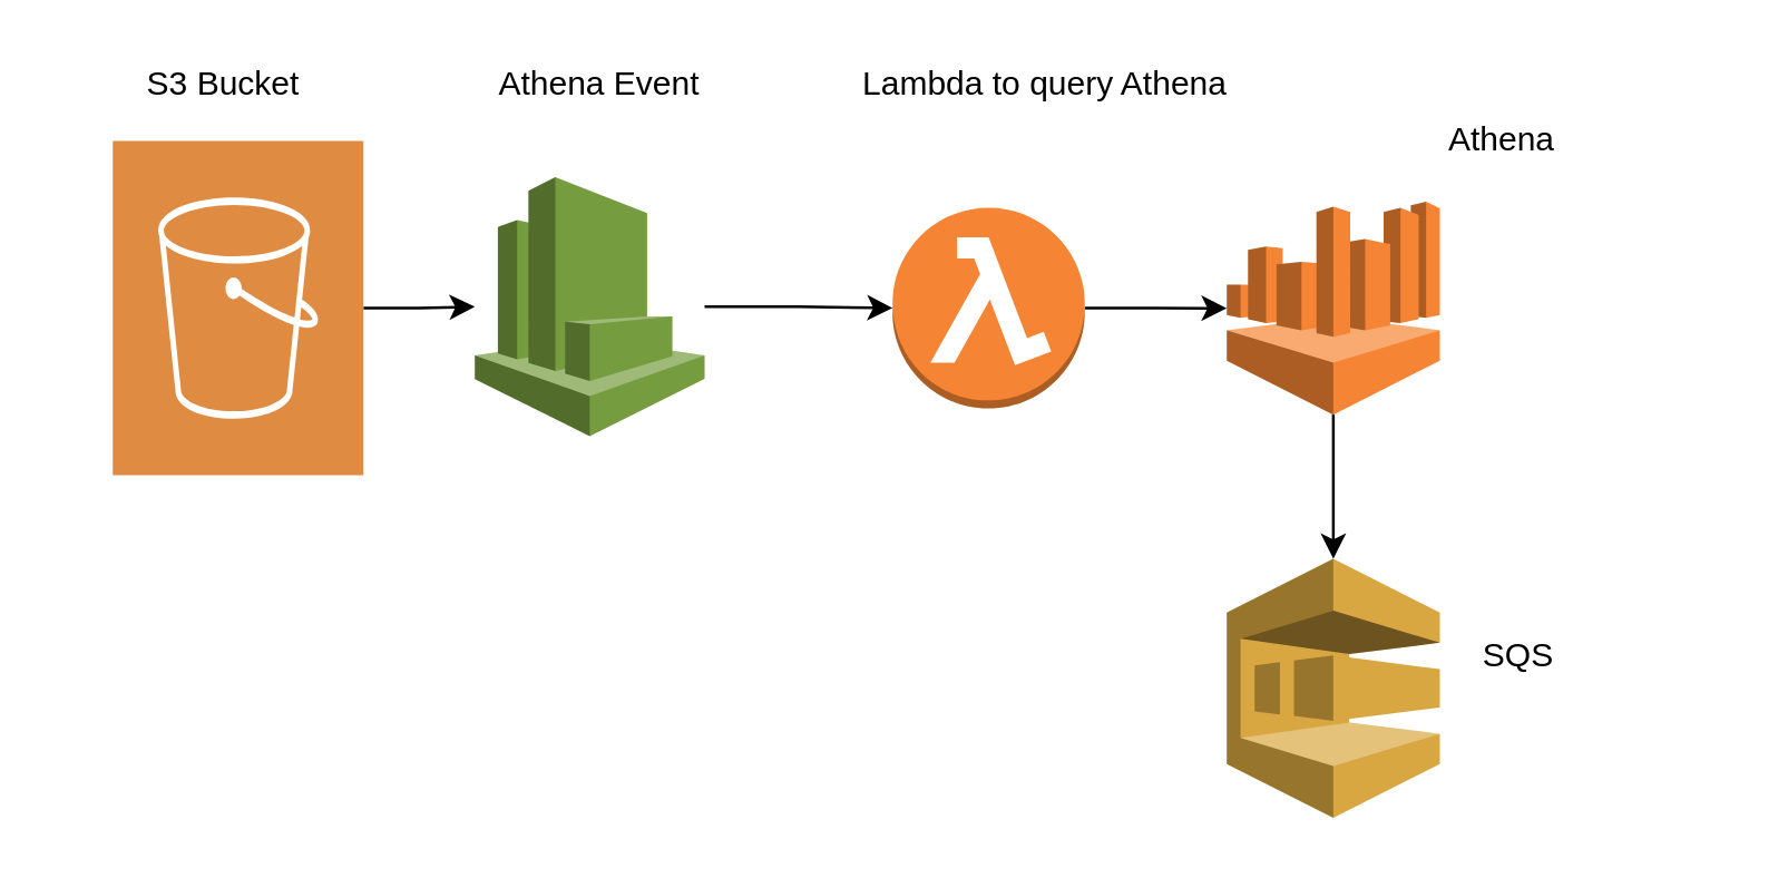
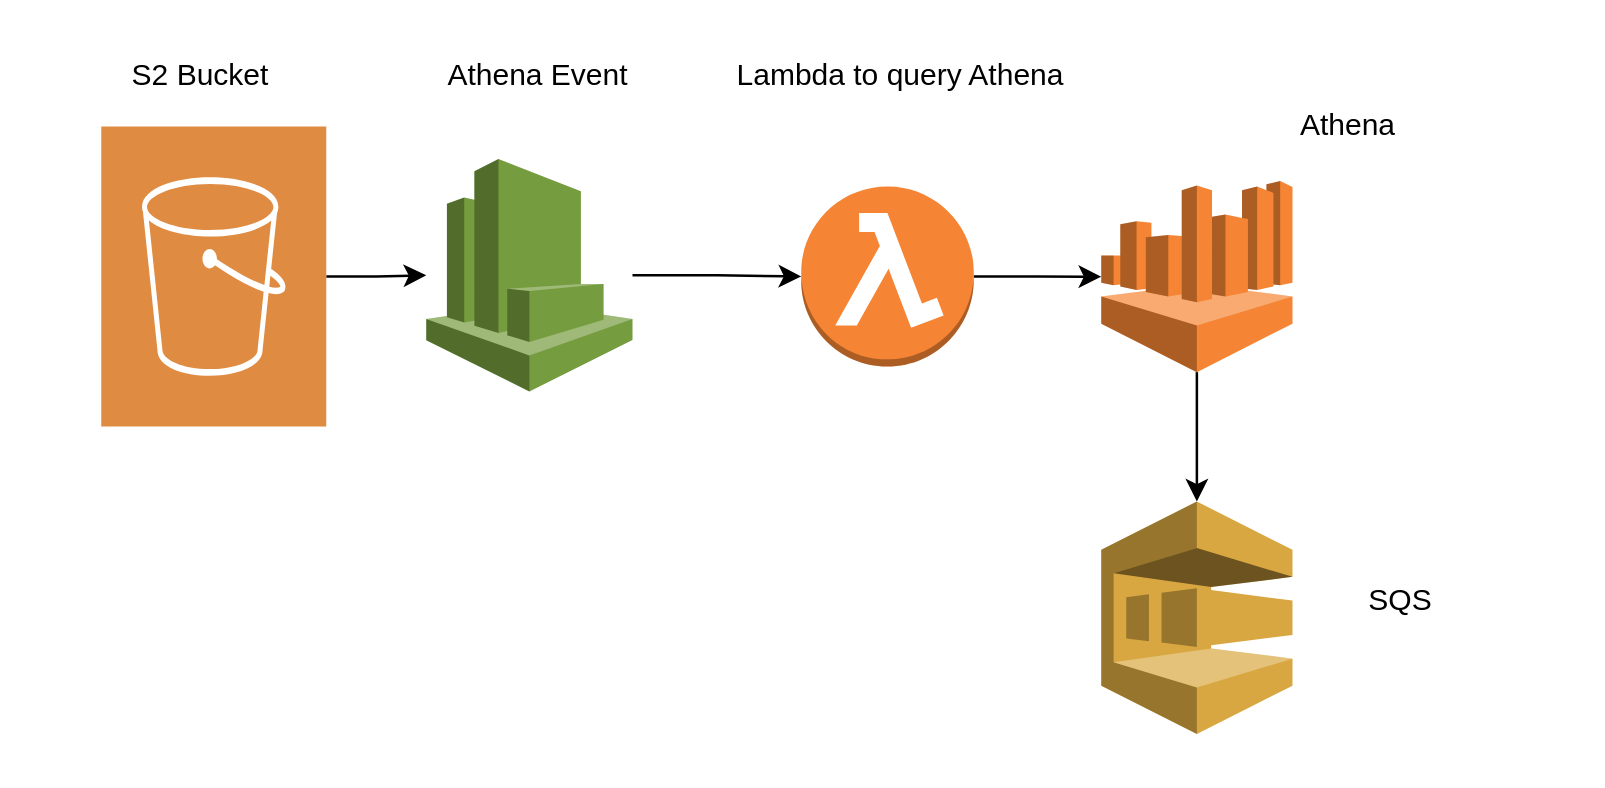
  <mxCell id="0" />
  <mxCell id="1" parent="0" />
  <mxCell id="2" value="" style="edgeStyle=orthogonalEdgeStyle;rounded=0;orthogonalLoop=1;jettySize=auto;html=1;" edge="1" parent="1" source="3" target="6"><mxGeometry relative="1" as="geometry" /></mxCell>
  <mxCell id="3" value="" style="pointerEvents=1;shadow=0;dashed=0;html=1;strokeColor=none;fillColor=#DF8C42;labelPosition=center;verticalLabelPosition=bottom;verticalAlign=top;align=center;outlineConnect=0;shape=mxgraph.veeam2.aws_s3;" vertex="1" parent="1"><mxGeometry x="40" y="50" width="90" height="120" as="geometry" /></mxCell>
  <mxCell id="4" value="" style="edgeStyle=orthogonalEdgeStyle;rounded=0;orthogonalLoop=1;jettySize=auto;html=1;" edge="1" parent="1"><mxGeometry relative="1" as="geometry"><mxPoint x="280.02" y="117.5" as="targetPoint" /></mxGeometry></mxCell>
  <mxCell id="5" value="" style="edgeStyle=orthogonalEdgeStyle;rounded=0;orthogonalLoop=1;jettySize=auto;html=1;" edge="1" parent="1" source="6" target="8"><mxGeometry relative="1" as="geometry" /></mxCell>
  <mxCell id="6" value="" style="outlineConnect=0;dashed=0;verticalLabelPosition=bottom;verticalAlign=top;align=center;html=1;shape=mxgraph.aws3.cloudwatch;fillColor=#759C3E;gradientColor=none;" vertex="1" parent="1"><mxGeometry x="170" y="63" width="82.5" height="93" as="geometry" /></mxCell>
  <mxCell id="7" value="" style="edgeStyle=orthogonalEdgeStyle;rounded=0;orthogonalLoop=1;jettySize=auto;html=1;" edge="1" parent="1" source="8" target="10"><mxGeometry relative="1" as="geometry" /></mxCell>
  <mxCell id="8" value="" style="outlineConnect=0;dashed=0;verticalLabelPosition=bottom;verticalAlign=top;align=center;html=1;shape=mxgraph.aws3.lambda_function;fillColor=#F58534;gradientColor=none;" vertex="1" parent="1"><mxGeometry x="320" y="74" width="69" height="72" as="geometry" /></mxCell>
  <mxCell id="9" value="" style="edgeStyle=orthogonalEdgeStyle;rounded=0;orthogonalLoop=1;jettySize=auto;html=1;" edge="1" parent="1" source="10" target="11"><mxGeometry relative="1" as="geometry" /></mxCell>
  <mxCell id="10" value="" style="outlineConnect=0;dashed=0;verticalLabelPosition=bottom;verticalAlign=top;align=center;html=1;shape=mxgraph.aws3.athena;fillColor=#F58534;gradientColor=none;" vertex="1" parent="1"><mxGeometry x="440" y="71.75" width="76.5" height="76.5" as="geometry" /></mxCell>
  <mxCell id="11" value="" style="outlineConnect=0;dashed=0;verticalLabelPosition=bottom;verticalAlign=top;align=center;html=1;shape=mxgraph.aws3.sqs;fillColor=#D9A741;gradientColor=none;" vertex="1" parent="1"><mxGeometry x="440" y="200" width="76.5" height="93" as="geometry" /></mxCell>
- <mxCell id="12" value="S3 Bucket" style="text;html=1;strokeColor=none;fillColor=none;align=center;verticalAlign=middle;whiteSpace=wrap;rounded=0;" vertex="1" parent="1"><mxGeometry x="20" y="20" width="120" height="20" as="geometry" /></mxCell>
+ <mxCell id="12" value="S2 Bucket" style="text;html=1;strokeColor=none;fillColor=none;align=center;verticalAlign=middle;whiteSpace=wrap;rounded=0;" vertex="1" parent="1"><mxGeometry x="20" y="20" width="120" height="20" as="geometry" /></mxCell>
  <mxCell id="13" value="Athena Event" style="text;html=1;strokeColor=none;fillColor=none;align=center;verticalAlign=middle;whiteSpace=wrap;rounded=0;" vertex="1" parent="1"><mxGeometry x="160" y="20" width="110" height="20" as="geometry" /></mxCell>
- <mxCell id="14" value="Lambda to query Athena" style="text;html=1;strokeColor=none;fillColor=none;align=center;verticalAlign=middle;whiteSpace=wrap;rounded=0;" vertex="1" parent="1"><mxGeometry x="305" y="20" width="140" height="20" as="geometry" /></mxCell>
+ <mxCell id="14" value="Lambda to query Athena" style="text;html=1;strokeColor=none;fillColor=none;align=center;verticalAlign=middle;whiteSpace=wrap;rounded=0;" vertex="1" parent="1"><mxGeometry x="290" y="20" width="140" height="20" as="geometry" /></mxCell>
  <mxCell id="15" value="Athena" style="text;html=1;strokeColor=none;fillColor=none;align=center;verticalAlign=middle;whiteSpace=wrap;rounded=0;" vertex="1" parent="1"><mxGeometry x="458" y="40" width="162" height="20" as="geometry" /></mxCell>
- <mxCell id="16" value="SQS" style="text;html=1;strokeColor=none;fillColor=none;align=center;verticalAlign=middle;whiteSpace=wrap;rounded=0;" vertex="1" parent="1"><mxGeometry x="525" y="225" width="40" height="20" as="geometry" /></mxCell>
+ <mxCell id="16" value="SQS" style="text;html=1;strokeColor=none;fillColor=none;align=center;verticalAlign=middle;whiteSpace=wrap;rounded=0;" vertex="1" parent="1"><mxGeometry x="540" y="230" width="40" height="20" as="geometry" /></mxCell>
